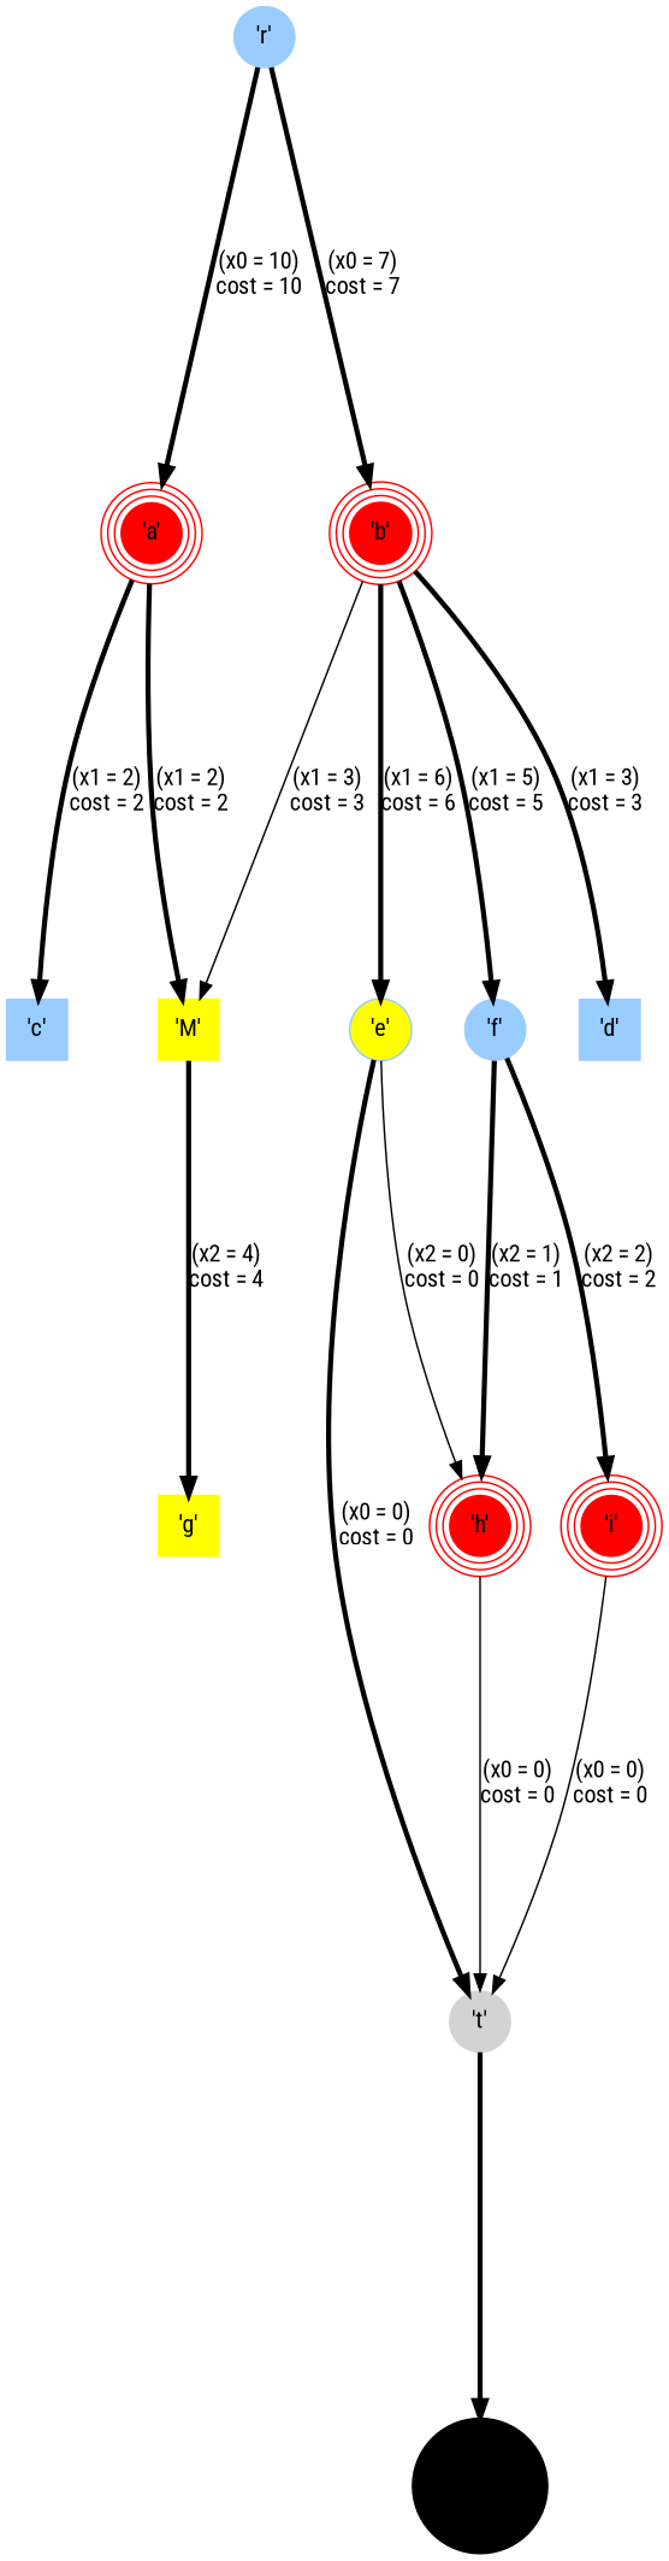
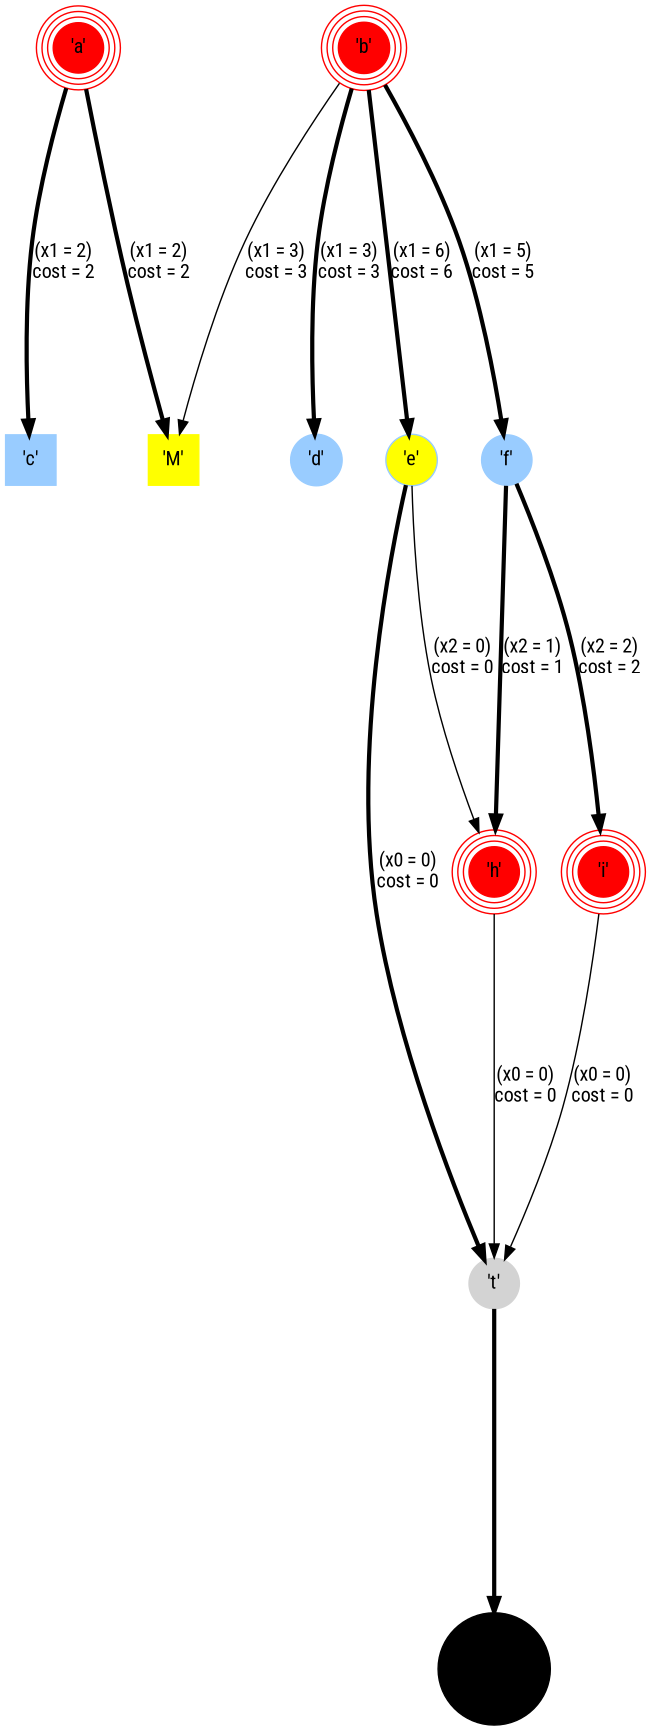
  digraph {
    fontname="Roboto Condensed"
    ranksep=3
    node [color="#99ccff" fontname="Roboto Condensed" group=1 peripheries=1 shape=circle style=filled]
    edge [fontname="Roboto Condensed" penwidth=3]
-   n1 [group=root label="'r'"]
    n2 [color=red group=0 label="'a'" peripheries=4]
    n3 [color=red group=0 label="'b'" peripheries=4]
    n4 [label="'c'" shape=square]
    n5 [color=yellow label="'M'" shape=square]
-   n6 [label="'d'" shape=square]
+   n6 [label="'d'"]
    n7 [fillcolor=yellow label="'e'"]
    n8 [label="'f'"]
-   n9 [color=yellow group=2 label="'g'" shape=square]
    n10 [color=red group=2 label="'h'" peripheries=4]
    n11 [color=lightgray group=0 label="'t'"]
    n12 [color=red group=2 label="'i'" peripheries=4]
    terminal [color=black group=terminal peripheries=""]
-   n1 -> n2 [label="(x0 = 10)\ncost = 10"]
-   n1 -> n3 [label="(x0 = 7)\ncost = 7"]
    n2 -> n4 [label="(x1 = 2)\ncost = 2"]
    n2 -> n5 [label="(x1 = 2)\ncost = 2"]
    n3 -> n5 [label="(x1 = 3)\ncost = 3" penwidth=1]
    n3 -> n6 [label="(x1 = 3)\ncost = 3"]
    n3 -> n7 [label="(x1 = 6)\ncost = 6"]
    n3 -> n8 [label="(x1 = 5)\ncost = 5"]
-   n5 -> n9 [label="(x2 = 4)\ncost = 4"]
    n7 -> n10 [label="(x2 = 0)\ncost = 0" penwidth=1]
    n7 -> n11 [label="(x0 = 0)\ncost = 0"]
    n8 -> n10 [label="(x2 = 1)\ncost = 1"]
    n8 -> n12 [label="(x2 = 2)\ncost = 2"]
    n10 -> n11 [label="(x0 = 0)\ncost = 0" penwidth=1]
    n11 -> terminal
    n12 -> n11 [label="(x0 = 0)\ncost = 0" penwidth=1]
  }
